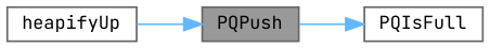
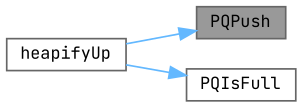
  digraph {
    fontname="JetBrains Mono"
    rankdir=LR
    node [color=grey40 fillcolor=white fontname="JetBrains Mono" fontsize=10 shape=box style=filled]
    edge [color=steelblue1 fontname="JetBrains Mono" fontsize=10 labelfontname=Helvetica labelfontsize=10 style=solid]
    n1 [color=gray40 fillcolor=grey60 fontcolor=black height=0.2 label=PQPush width=0.4]
    n2 [height=0.2 label=PQIsFull width=0.4]
    n3 [height=0.2 label=heapifyUp width=0.4]
-   n1 -> n2
+   n3 -> n2
    n3 -> n1
  }
